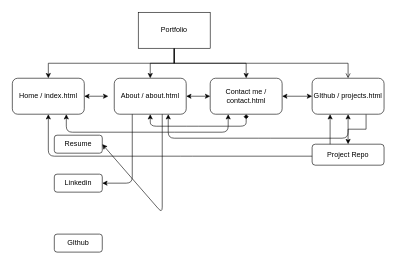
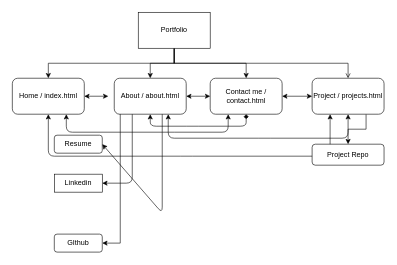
  <mxCell id="0" />
  <mxCell id="1" parent="0" />
  <mxCell id="2" style="edgeStyle=orthogonalEdgeStyle;rounded=0;orthogonalLoop=1;jettySize=auto;html=1;exitX=0.5;exitY=1;exitDx=0;exitDy=0;" parent="1" source="6" target="9" edge="1"><mxGeometry relative="1" as="geometry" /></mxCell>
  <mxCell id="3" style="edgeStyle=orthogonalEdgeStyle;rounded=0;orthogonalLoop=1;jettySize=auto;html=1;exitX=0.5;exitY=1;exitDx=0;exitDy=0;entryX=0.5;entryY=0;entryDx=0;entryDy=0;" parent="1" source="6" target="7" edge="1"><mxGeometry relative="1" as="geometry" /></mxCell>
  <mxCell id="4" style="edgeStyle=orthogonalEdgeStyle;rounded=0;orthogonalLoop=1;jettySize=auto;html=1;exitX=0.5;exitY=1;exitDx=0;exitDy=0;entryX=0.5;entryY=0;entryDx=0;entryDy=0;" parent="1" source="6" target="10" edge="1"><mxGeometry relative="1" as="geometry" /></mxCell>
  <mxCell id="5" style="edgeStyle=orthogonalEdgeStyle;rounded=0;orthogonalLoop=1;jettySize=auto;html=1;exitX=0.5;exitY=1;exitDx=0;exitDy=0;entryX=0.5;entryY=0;entryDx=0;entryDy=0;endArrow=open;" parent="1" source="6" target="12" edge="1"><mxGeometry relative="1" as="geometry" /></mxCell>
  <mxCell id="6" value="Portfolio" style="rounded=0;whiteSpace=wrap;html=1;" parent="1" vertex="1"><mxGeometry x="230" y="20" width="120" height="60" as="geometry" /></mxCell>
  <mxCell id="7" value="Home / index.html" style="rounded=1;whiteSpace=wrap;html=1;" parent="1" vertex="1"><mxGeometry x="20" y="130" width="120" height="60" as="geometry" /></mxCell>
+ <mxCell id="8" style="edgeStyle=orthogonalEdgeStyle;rounded=0;orthogonalLoop=1;jettySize=auto;html=1;exitX=0.071;exitY=0.993;exitDx=0;exitDy=0;entryX=1;entryY=0.5;entryDx=0;entryDy=0;exitPerimeter=0;" edge="1" parent="1" source="9" target="24"><mxGeometry relative="1" as="geometry"><Array as="points"><mxPoint x="200" y="190" /><mxPoint x="200" y="405" /></Array></mxGeometry></mxCell>
  <mxCell id="9" value="About / about.html" style="rounded=1;whiteSpace=wrap;html=1;" parent="1" vertex="1"><mxGeometry x="190" y="130" width="120" height="60" as="geometry" /></mxCell>
  <mxCell id="10" value="Contact me / contact.html" style="rounded=1;whiteSpace=wrap;html=1;" parent="1" vertex="1"><mxGeometry x="350" y="130" width="120" height="60" as="geometry" /></mxCell>
  <mxCell id="11" style="edgeStyle=orthogonalEdgeStyle;rounded=0;orthogonalLoop=1;jettySize=auto;html=1;exitX=0.75;exitY=1;exitDx=0;exitDy=0;entryX=0.5;entryY=0;entryDx=0;entryDy=0;" edge="1" parent="1" source="12" target="25"><mxGeometry relative="1" as="geometry" /></mxCell>
- <mxCell id="12" value="GIthub / projects.html" style="rounded=1;whiteSpace=wrap;html=1;" parent="1" vertex="1"><mxGeometry x="520" y="130" width="120" height="60" as="geometry" /></mxCell>
+ <mxCell id="12" value="Project / projects.html" style="rounded=1;whiteSpace=wrap;html=1;" parent="1" vertex="1"><mxGeometry x="520" y="130" width="120" height="60" as="geometry" /></mxCell>
  <mxCell id="13" value="" style="endArrow=classic;startArrow=classic;html=1;" edge="1" parent="1"><mxGeometry width="50" height="50" relative="1" as="geometry"><mxPoint x="140" y="160" as="sourcePoint" /><mxPoint x="180" y="160" as="targetPoint" /></mxGeometry></mxCell>
  <mxCell id="14" value="" style="endArrow=classic;startArrow=classic;html=1;exitX=1;exitY=0.5;exitDx=0;exitDy=0;" edge="1" parent="1" source="9"><mxGeometry width="50" height="50" relative="1" as="geometry"><mxPoint x="330" y="240" as="sourcePoint" /><mxPoint x="350" y="160" as="targetPoint" /><Array as="points"><mxPoint x="350" y="160" /></Array></mxGeometry></mxCell>
  <mxCell id="15" value="" style="endArrow=classic;startArrow=classic;html=1;exitX=1;exitY=0.5;exitDx=0;exitDy=0;" edge="1" parent="1" source="10"><mxGeometry width="50" height="50" relative="1" as="geometry"><mxPoint x="470" y="210" as="sourcePoint" /><mxPoint x="520" y="160" as="targetPoint" /></mxGeometry></mxCell>
  <mxCell id="16" value="" style="endArrow=classic;startArrow=classic;html=1;entryX=0.25;entryY=1;entryDx=0;entryDy=0;exitX=0.75;exitY=1;exitDx=0;exitDy=0;" edge="1" parent="1" source="7" target="10"><mxGeometry width="50" height="50" relative="1" as="geometry"><mxPoint x="140" y="183" as="sourcePoint" /><mxPoint x="330" y="290" as="targetPoint" /><Array as="points"><mxPoint x="110" y="220" /><mxPoint x="280" y="220" /><mxPoint x="380" y="220" /></Array></mxGeometry></mxCell>
  <mxCell id="17" value="" style="endArrow=classic;startArrow=classic;html=1;exitX=0.5;exitY=1;exitDx=0;exitDy=0;entryX=0.25;entryY=1;entryDx=0;entryDy=0;" edge="1" parent="1" source="7" target="12"><mxGeometry width="50" height="50" relative="1" as="geometry"><mxPoint x="280" y="340" as="sourcePoint" /><mxPoint x="330" y="290" as="targetPoint" /><Array as="points"><mxPoint x="80" y="260" /><mxPoint x="310" y="260" /><mxPoint x="550" y="260" /></Array></mxGeometry></mxCell>
  <mxCell id="18" value="" style="endArrow=diamond;startArrow=classic;html=1;entryX=0.5;entryY=1;entryDx=0;entryDy=0;exitX=0.5;exitY=1;exitDx=0;exitDy=0;" edge="1" parent="1" source="9" target="10"><mxGeometry width="50" height="50" relative="1" as="geometry"><mxPoint x="280" y="340" as="sourcePoint" /><mxPoint x="330" y="290" as="targetPoint" /><Array as="points"><mxPoint x="250" y="210" /><mxPoint x="320" y="210" /><mxPoint x="410" y="210" /></Array></mxGeometry></mxCell>
  <mxCell id="19" value="" style="endArrow=classic;startArrow=classic;html=1;exitX=0.75;exitY=1;exitDx=0;exitDy=0;entryX=0.5;entryY=1;entryDx=0;entryDy=0;" edge="1" parent="1" source="9" target="12"><mxGeometry width="50" height="50" relative="1" as="geometry"><mxPoint x="530" y="240" as="sourcePoint" /><mxPoint x="580" y="190" as="targetPoint" /><Array as="points"><mxPoint x="280" y="230" /><mxPoint x="440" y="230" /><mxPoint x="580" y="230" /></Array></mxGeometry></mxCell>
- <mxCell id="20" value="Linkedin" style="rounded=1;whiteSpace=wrap;html=1;" vertex="1" parent="1"><mxGeometry x="90" y="290" width="80" height="30" as="geometry" /></mxCell>
+ <mxCell id="20" value="Linkedin" style="whiteSpace=wrap;html=1;rounded=0;" vertex="1" parent="1"><mxGeometry x="90" y="290" width="80" height="30" as="geometry" /></mxCell>
  <mxCell id="21" value="" style="endArrow=classic;html=1;entryX=1;entryY=0.5;entryDx=0;entryDy=0;exitX=0.25;exitY=1;exitDx=0;exitDy=0;" edge="1" parent="1" source="9" target="20"><mxGeometry width="50" height="50" relative="1" as="geometry"><mxPoint x="200" y="140" as="sourcePoint" /><mxPoint x="250" y="90" as="targetPoint" /><Array as="points"><mxPoint x="220" y="305" /></Array></mxGeometry></mxCell>
  <mxCell id="22" value="Resume" style="rounded=1;whiteSpace=wrap;html=1;" vertex="1" parent="1"><mxGeometry x="90" y="225" width="80" height="30" as="geometry" /></mxCell>
  <mxCell id="23" value="" style="endArrow=classic;html=1;entryX=1;entryY=0.5;entryDx=0;entryDy=0;" edge="1" parent="1" target="22"><mxGeometry width="50" height="50" relative="1" as="geometry"><mxPoint x="270" y="190" as="sourcePoint" /><mxPoint x="210" y="415" as="targetPoint" /><Array as="points"><mxPoint x="270" y="355" /></Array></mxGeometry></mxCell>
  <mxCell id="24" value="GIthub" style="rounded=1;whiteSpace=wrap;html=1;" vertex="1" parent="1"><mxGeometry x="90" y="390" width="80" height="30" as="geometry" /></mxCell>
  <mxCell id="25" value="Project Repo" style="rounded=1;whiteSpace=wrap;html=1;" vertex="1" parent="1"><mxGeometry x="520" y="240" width="120" height="35" as="geometry" /></mxCell>
